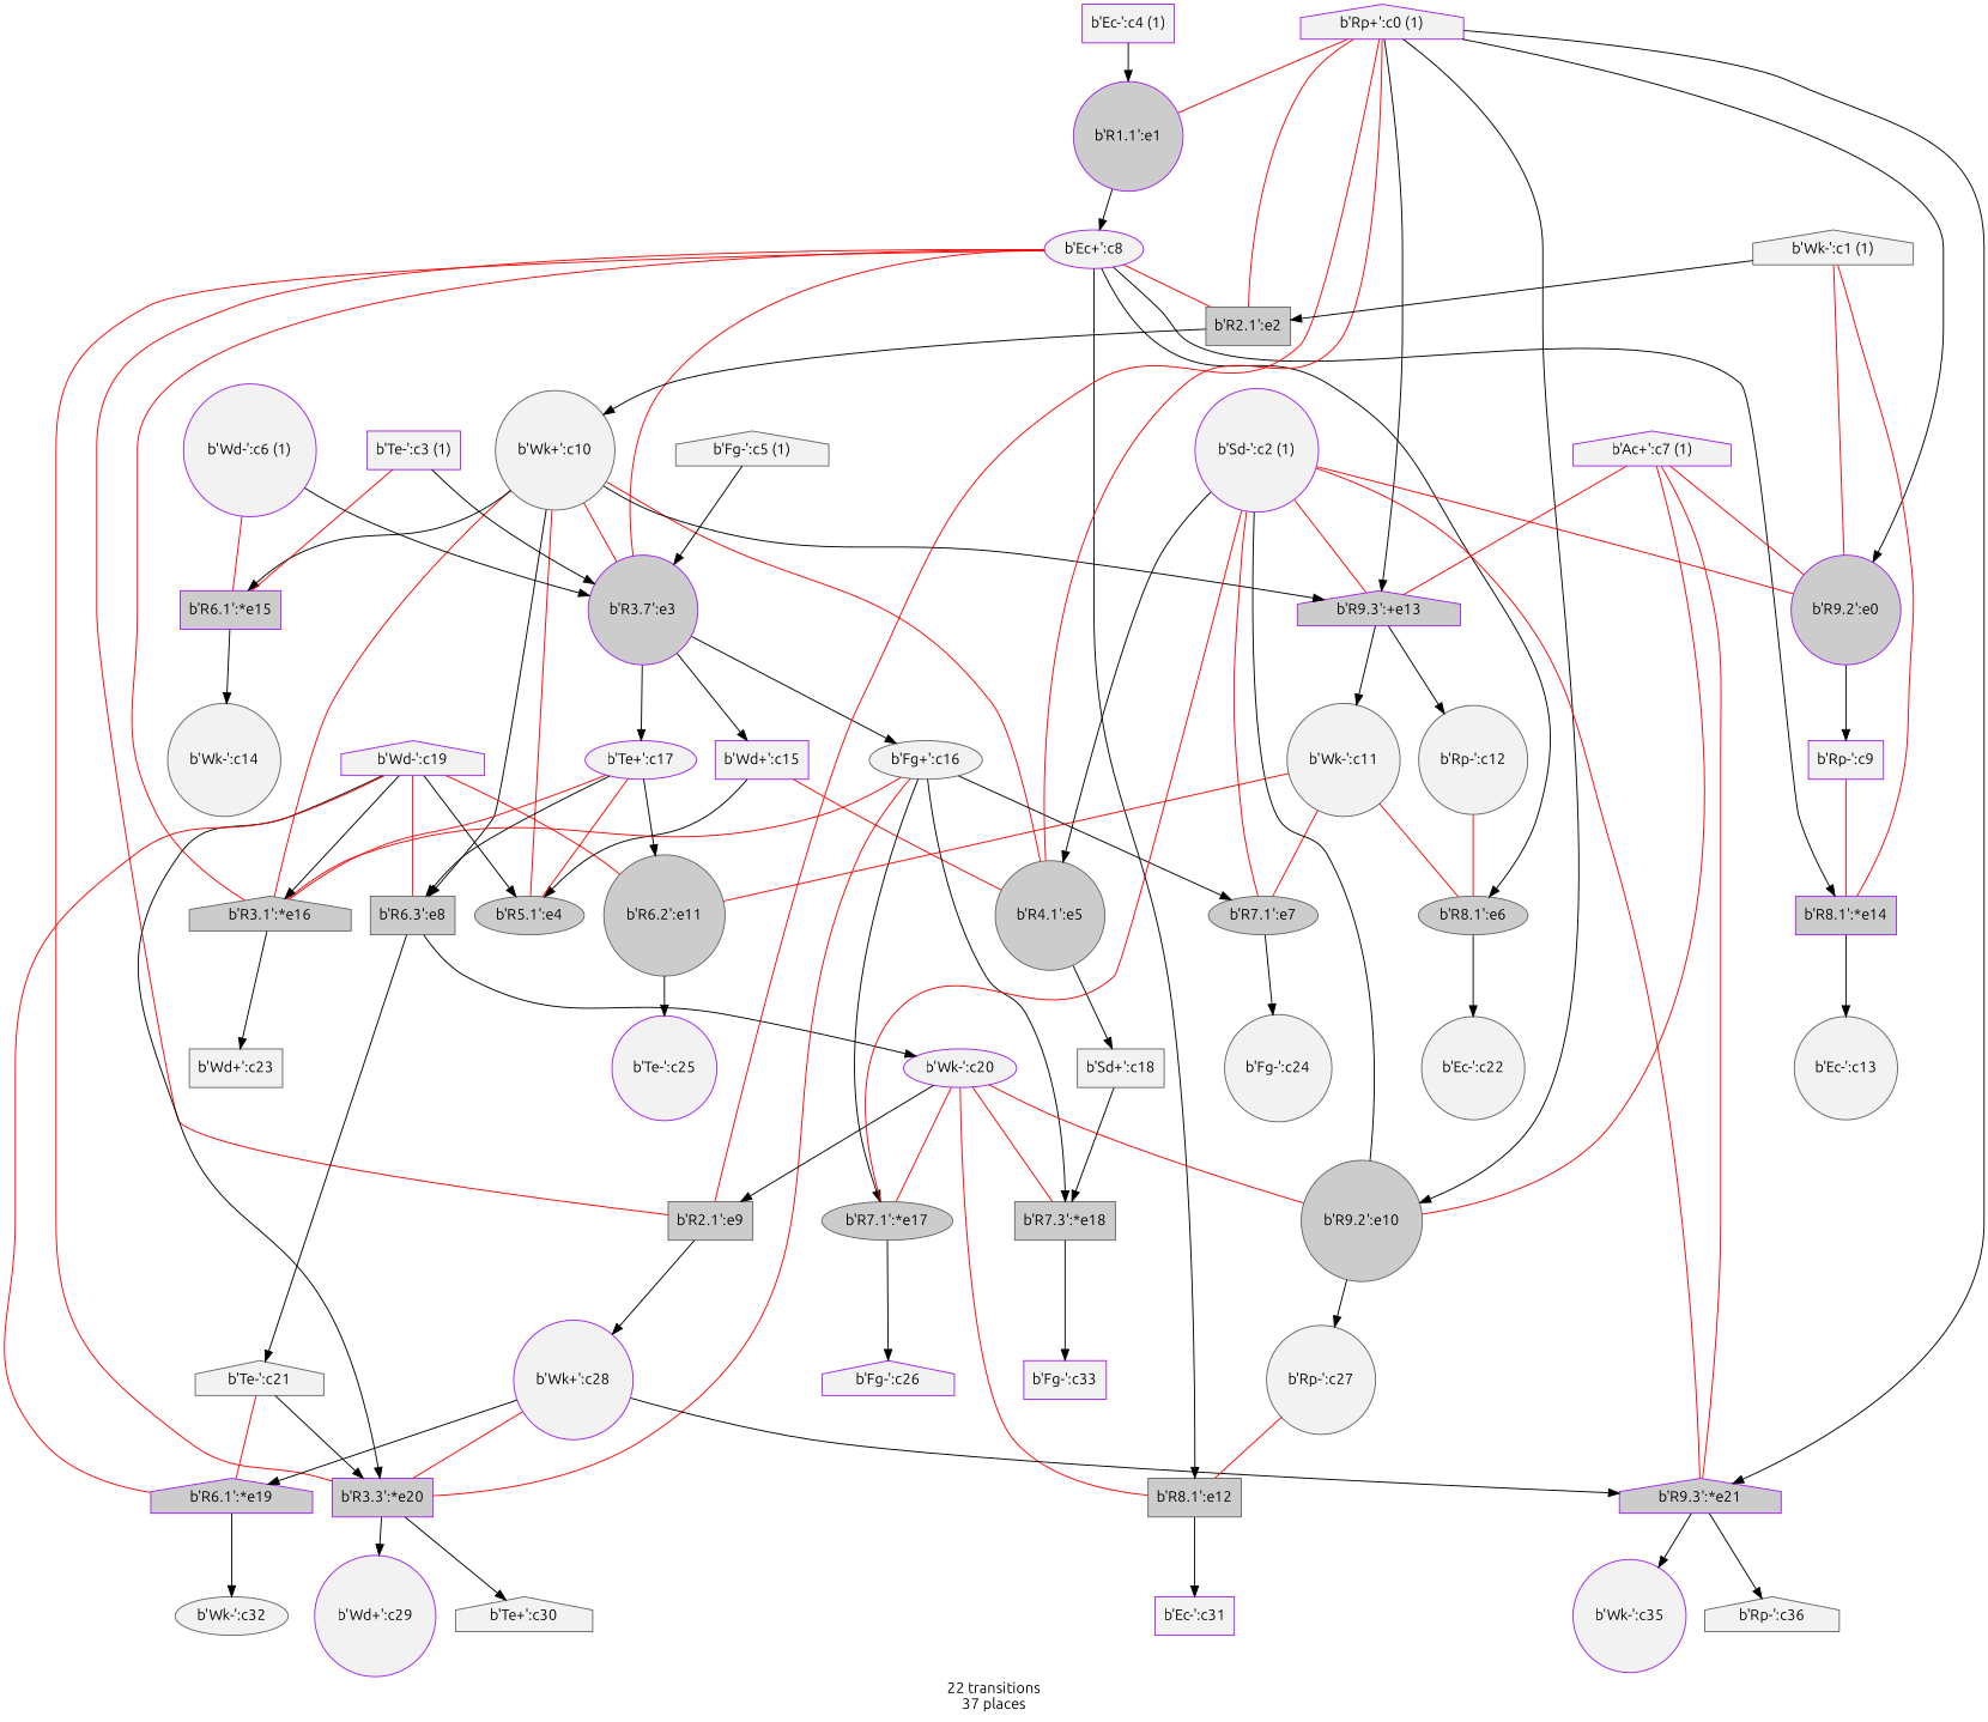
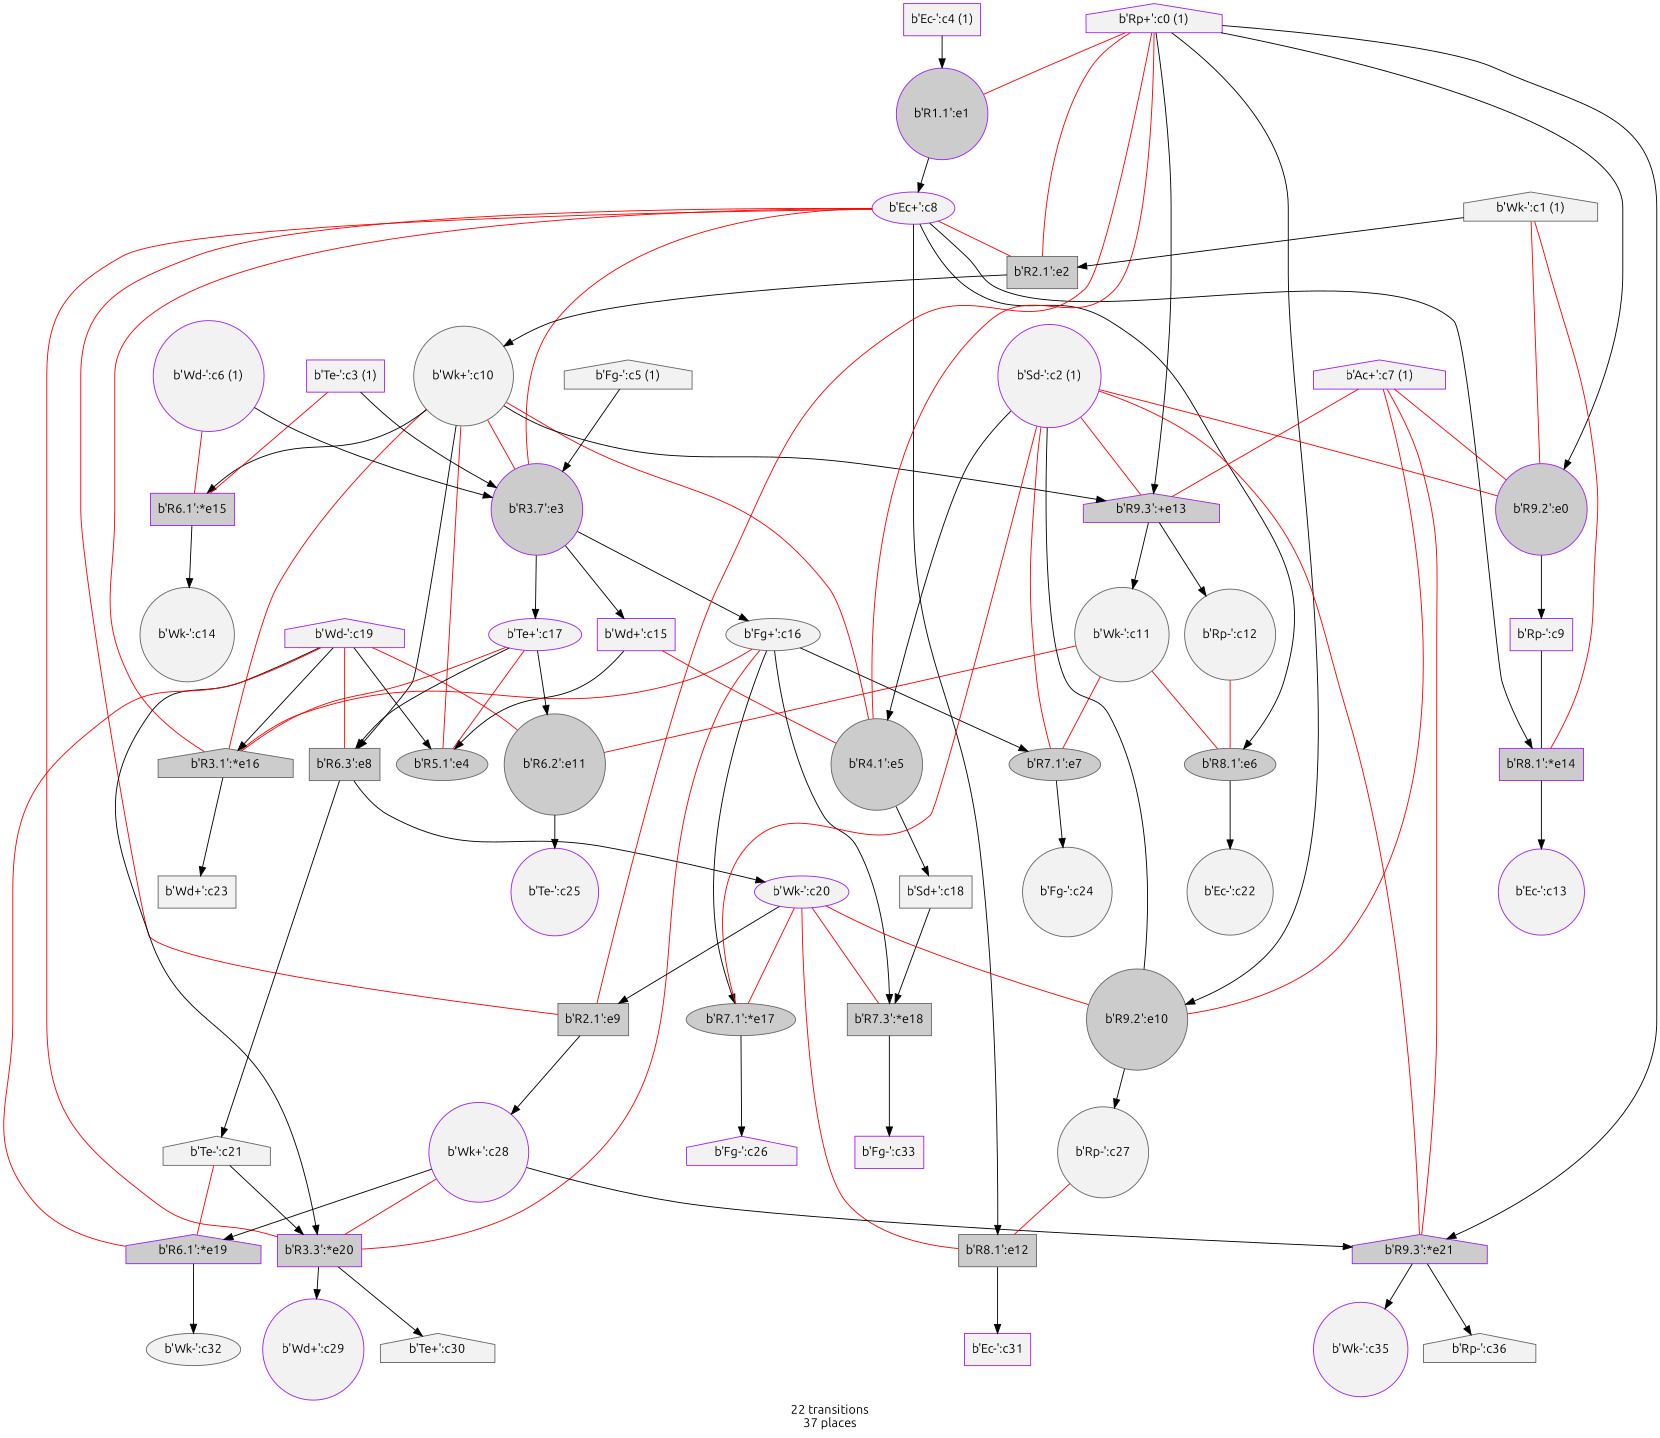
  digraph {
    fontname=Ubuntu
    label="22 transitions\n37 places"
    node [color=gray40 fillcolor=gray95 fontname=Ubuntu shape=circle style=filled]
    edge [fontname=Ubuntu]
    n1 [color=purple fillcolor=gray80 label="b'R9.2':e0"]
    n2 [color=purple label="b'Rp-':c9" shape=box]
    n3 [color=purple fillcolor=gray80 label="b'R8.1':*e14" shape=box]
    n4 [color=purple fillcolor=gray80 label="b'R1.1':e1"]
    n5 [color=purple label="b'Ec+':c8" shape=ellipse]
    n6 [fillcolor=gray80 label="b'R2.1':e2" shape=box]
    n7 [color=purple fillcolor=gray80 label="b'R3.7':e3"]
    n8 [fillcolor=gray80 label="b'R8.1':e6" shape=ellipse]
    n9 [fillcolor=gray80 label="b'R2.1':e9" shape=box]
    n10 [fillcolor=gray80 label="b'R8.1':e12" shape=box]
    n11 [fillcolor=gray80 label="b'R3.1':*e16" shape=house]
    n12 [color=purple fillcolor=gray80 label="b'R3.3':*e20" shape=box]
    n13 [label="b'Wk+':c10"]
    n14 [fillcolor=gray80 label="b'R5.1':e4" shape=ellipse]
    n15 [fillcolor=gray80 label="b'R4.1':e5"]
    n16 [fillcolor=gray80 label="b'R6.3':e8" shape=box]
    n17 [color=purple fillcolor=gray80 label="b'R9.3':+e13" shape=house]
    n18 [color=purple fillcolor=gray80 label="b'R6.1':*e15" shape=box]
    n19 [color=purple label="b'Wd+':c15" shape=box]
    n20 [label="b'Fg+':c16" shape=ellipse]
    n21 [color=purple label="b'Te+':c17" shape=ellipse]
    n22 [fillcolor=gray80 label="b'R7.1':e7" shape=ellipse]
    n23 [fillcolor=gray80 label="b'R7.1':*e17" shape=ellipse]
    n24 [fillcolor=gray80 label="b'R7.3':*e18" shape=box]
    n25 [fillcolor=gray80 label="b'R6.2':e11"]
    n26 [color=purple label="b'Wd-':c19" shape=house]
    n27 [color=purple fillcolor=gray80 label="b'R6.1':*e19" shape=house]
    n28 [label="b'Sd+':c18" shape=box]
    n29 [label="b'Ec-':c22"]
    n30 [label="b'Fg-':c24"]
    n31 [color=purple label="b'Wk-':c20" shape=ellipse]
    n32 [label="b'Te-':c21" shape=house]
    n33 [fillcolor=gray80 label="b'R9.2':e10"]
    n34 [color=purple label="b'Wk+':c28"]
    n35 [color=purple fillcolor=gray80 label="b'R9.3':*e21" shape=house]
    n36 [label="b'Rp-':c27"]
    n37 [color=purple label="b'Te-':c25"]
    n38 [color=purple label="b'Ec-':c31" shape=box]
    n39 [label="b'Wk-':c11"]
    n40 [label="b'Rp-':c12"]
-   n41 [label="b'Ec-':c13"]
+   n41 [color=purple label="b'Ec-':c13"]
    n42 [label="b'Wk-':c14"]
    n43 [label="b'Wd+':c23" shape=box]
    n44 [color=purple label="b'Fg-':c26" shape=house]
    n45 [color=purple label="b'Fg-':c33" shape=box]
    n46 [label="b'Wk-':c32" shape=ellipse]
    n47 [color=purple label="b'Wd+':c29"]
    n48 [label="b'Te+':c30" shape=house]
    n49 [color=purple label="b'Wk-':c35"]
    n50 [label="b'Rp-':c36" shape=house]
    n51 [color=purple label="b'Rp+':c0 (1)" shape=house]
    n52 [label="b'Wk-':c1 (1)" shape=house]
    n53 [color=purple label="b'Sd-':c2 (1)"]
    n54 [color=purple label="b'Te-':c3 (1)" shape=box]
    n55 [color=purple label="b'Ec-':c4 (1)" shape=box]
    n56 [label="b'Fg-':c5 (1)" shape=house]
    n57 [color=purple label="b'Wd-':c6 (1)"]
    n58 [color=purple label="b'Ac+':c7 (1)" shape=house]
    n1 -> n2
-   n2 -> n3 [arrowhead=none color=red]
+   n2 -> n3 [arrowhead=none color=black]
    n3 -> n41
    n4 -> n5
    n5 -> n3
    n5 -> n6 [arrowhead=none color=red]
    n5 -> n7 [arrowhead=none color=red]
    n5 -> n8
    n5 -> n9 [arrowhead=none color=red]
    n5 -> n10
    n5 -> n11 [arrowhead=none color=red]
    n5 -> n12 [arrowhead=none color=red]
    n6 -> n13
    n7 -> n19
    n7 -> n20
    n7 -> n21
    n8 -> n29
    n9 -> n34
    n10 -> n38
    n11 -> n43
    n12 -> n47
    n12 -> n48
    n13 -> n7 [arrowhead=none color=red]
    n13 -> n11 [arrowhead=none color=red]
    n13 -> n14 [arrowhead=none color=red]
    n13 -> n15 [arrowhead=none color=red]
    n13 -> n16
    n13 -> n17
    n13 -> n18
    n15 -> n28
    n16 -> n31
    n16 -> n32
    n17 -> n39
    n17 -> n40
    n18 -> n42
    n19 -> n14
    n19 -> n15 [arrowhead=none color=red]
    n20 -> n11 [arrowhead=none color=red]
    n20 -> n12 [arrowhead=none color=red]
    n20 -> n22
    n20 -> n23
    n20 -> n24
    n21 -> n11 [arrowhead=none color=red]
    n21 -> n14 [arrowhead=none color=red]
    n21 -> n16
    n21 -> n25
    n22 -> n30
    n23 -> n44
    n24 -> n45
    n25 -> n37
    n26 -> n11
    n26 -> n12
    n26 -> n14
    n26 -> n16 [arrowhead=none color=red]
    n26 -> n25 [arrowhead=none color=red]
    n26 -> n27 [arrowhead=none color=red]
    n27 -> n46
    n28 -> n24
    n31 -> n9
    n31 -> n10 [arrowhead=none color=red]
    n31 -> n23 [arrowhead=none color=red]
    n31 -> n24 [arrowhead=none color=red]
    n31 -> n33 [arrowhead=none color=red]
    n32 -> n12
    n32 -> n27 [arrowhead=none color=red]
    n33 -> n36
    n34 -> n12 [arrowhead=none color=red]
    n34 -> n27
    n34 -> n35
    n35 -> n49
    n35 -> n50
    n36 -> n10 [arrowhead=none color=red]
    n39 -> n8 [arrowhead=none color=red]
    n39 -> n22 [arrowhead=none color=red]
    n39 -> n25 [arrowhead=none color=red]
    n40 -> n8 [arrowhead=none color=red]
    n51 -> n1
    n51 -> n4 [arrowhead=none color=red]
    n51 -> n6 [arrowhead=none color=red]
    n51 -> n9 [arrowhead=none color=red]
    n51 -> n15 [arrowhead=none color=red]
    n51 -> n17
    n51 -> n33
    n51 -> n35
    n52 -> n1 [arrowhead=none color=red]
    n52 -> n3 [arrowhead=none color=red]
    n52 -> n6
    n53 -> n1 [arrowhead=none color=red]
    n53 -> n15
    n53 -> n17 [arrowhead=none color=red]
    n53 -> n22 [arrowhead=none color=red]
    n53 -> n23 [arrowhead=none color=red]
    n53 -> n33 [arrowhead=none color=black]
    n53 -> n35 [arrowhead=none color=red]
    n54 -> n7
    n54 -> n18 [arrowhead=none color=red]
    n55 -> n4
    n56 -> n7
    n57 -> n7
    n57 -> n18 [arrowhead=none color=red]
    n58 -> n1 [arrowhead=none color=red]
    n58 -> n17 [arrowhead=none color=red]
    n58 -> n33 [arrowhead=none color=red]
    n58 -> n35 [arrowhead=none color=red]
  }
